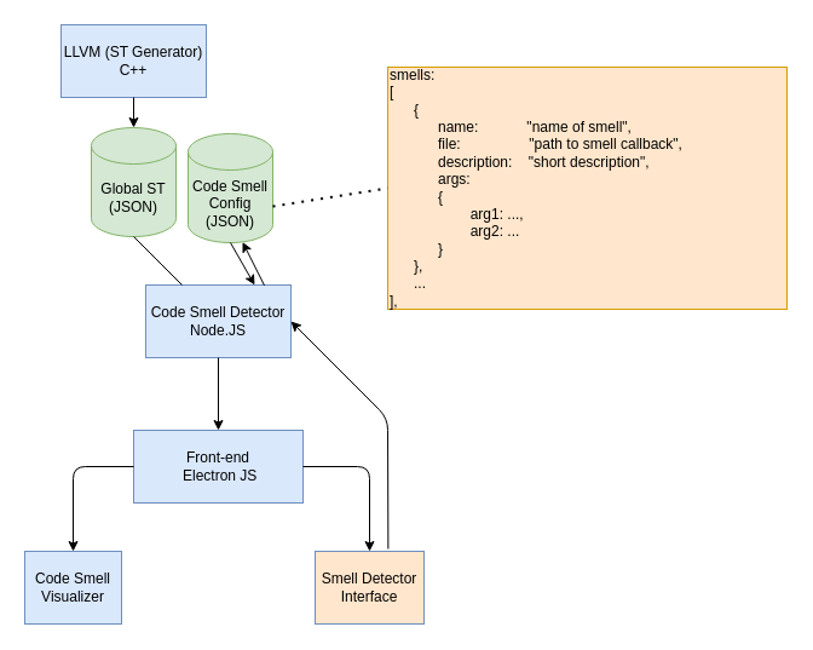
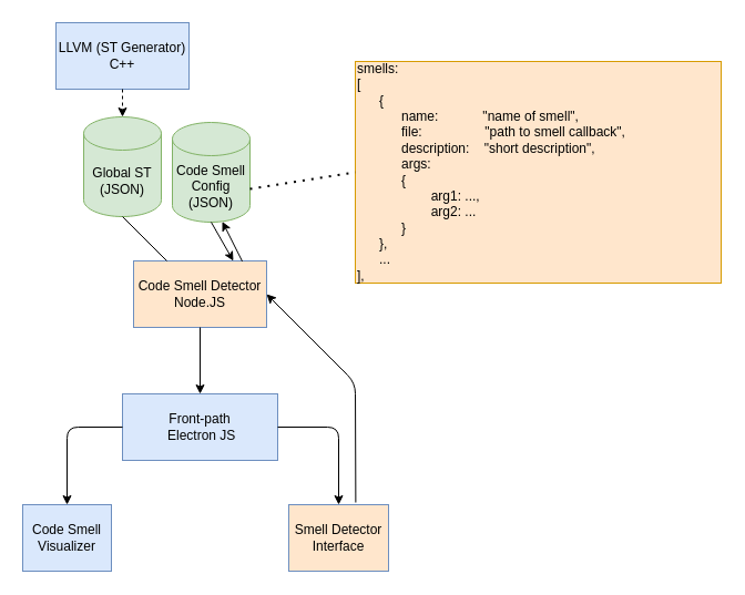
  <mxCell id="0" />
  <mxCell id="1" parent="0" />
  <mxCell id="2" value="LLVM (ST Generator)&lt;br&gt;C++" style="rounded=0;whiteSpace=wrap;html=1;fillColor=#dae8fc;strokeColor=#6c8ebf;" vertex="1" parent="1"><mxGeometry x="50" y="20" width="120" height="60" as="geometry" /></mxCell>
  <mxCell id="3" value="Global ST (JSON)" style="shape=cylinder3;whiteSpace=wrap;html=1;boundedLbl=1;backgroundOutline=1;size=15;fillColor=#d5e8d4;strokeColor=#82b366;" vertex="1" parent="1"><mxGeometry x="75" y="105" width="70" height="90" as="geometry" /></mxCell>
- <mxCell id="4" value="" style="endArrow=classic;html=1;exitX=0.5;exitY=1;exitDx=0;exitDy=0;" edge="1" parent="1" source="2" target="3"><mxGeometry width="50" height="50" relative="1" as="geometry"><mxPoint x="130" y="135" as="sourcePoint" /><mxPoint x="180" y="85" as="targetPoint" /></mxGeometry></mxCell>
+ <mxCell id="4" value="" style="endArrow=classic;html=1;exitX=0.5;exitY=1;exitDx=0;exitDy=0;dashed=1;" edge="1" parent="1" source="2" target="3"><mxGeometry width="50" height="50" relative="1" as="geometry"><mxPoint x="130" y="135" as="sourcePoint" /><mxPoint x="180" y="85" as="targetPoint" /></mxGeometry></mxCell>
  <mxCell id="5" value="Code Smell Config (JSON)" style="shape=cylinder3;whiteSpace=wrap;html=1;boundedLbl=1;backgroundOutline=1;size=15;fillColor=#d5e8d4;strokeColor=#82b366;" vertex="1" parent="1"><mxGeometry x="155" y="110" width="70" height="90" as="geometry" /></mxCell>
- <mxCell id="6" value="Code Smell Detector&lt;br&gt;Node.JS" style="rounded=0;whiteSpace=wrap;html=1;fillColor=#dae8fc;strokeColor=#6c8ebf;" vertex="1" parent="1"><mxGeometry x="120" y="235" width="120" height="60" as="geometry" /></mxCell>
+ <mxCell id="6" value="Code Smell Detector&lt;br&gt;Node.JS" style="rounded=0;whiteSpace=wrap;html=1;fillColor=#ffe6cc;strokeColor=#6c8ebf;" vertex="1" parent="1"><mxGeometry x="120" y="235" width="120" height="60" as="geometry" /></mxCell>
  <mxCell id="7" value="" style="endArrow=none;html=1;exitX=0.5;exitY=1;exitDx=0;exitDy=0;exitPerimeter=0;" edge="1" parent="1" source="3" target="6"><mxGeometry width="50" height="50" relative="1" as="geometry"><mxPoint x="120" y="215" as="sourcePoint" /><mxPoint x="220" y="165" as="targetPoint" /></mxGeometry></mxCell>
  <mxCell id="8" value="" style="endArrow=classic;html=1;exitX=0.5;exitY=1;exitDx=0;exitDy=0;exitPerimeter=0;entryX=0.75;entryY=0;entryDx=0;entryDy=0;" edge="1" parent="1" source="5" target="6"><mxGeometry width="50" height="50" relative="1" as="geometry"><mxPoint x="170" y="215" as="sourcePoint" /><mxPoint x="220" y="165" as="targetPoint" /></mxGeometry></mxCell>
  <mxCell id="9" value="smells:&lt;br&gt;[&amp;nbsp;&lt;br&gt;&amp;nbsp; &amp;nbsp; &amp;nbsp; {&lt;br&gt;&amp;nbsp; &amp;nbsp; &amp;nbsp; &amp;nbsp; &amp;nbsp; &amp;nbsp; name:&amp;nbsp; &amp;nbsp; &amp;nbsp; &amp;nbsp; &amp;nbsp; &amp;nbsp; &quot;name of smell&quot;,&lt;br&gt;&amp;nbsp; &amp;nbsp; &amp;nbsp; &amp;nbsp; &amp;nbsp; &amp;nbsp; file:&amp;nbsp; &amp;nbsp; &amp;nbsp; &amp;nbsp; &amp;nbsp; &amp;nbsp; &amp;nbsp; &amp;nbsp; &amp;nbsp;&quot;path to smell callback&quot;,&lt;br&gt;&amp;nbsp; &amp;nbsp; &amp;nbsp; &amp;nbsp; &amp;nbsp; &amp;nbsp; description:&amp;nbsp; &amp;nbsp; &quot;short description&quot;,&lt;br&gt;&amp;nbsp; &amp;nbsp; &amp;nbsp; &amp;nbsp; &amp;nbsp; &amp;nbsp; args:&amp;nbsp;&lt;br&gt;&amp;nbsp; &amp;nbsp; &amp;nbsp; &amp;nbsp; &amp;nbsp; &amp;nbsp; {&lt;br&gt;&amp;nbsp; &amp;nbsp; &amp;nbsp; &amp;nbsp; &amp;nbsp; &amp;nbsp; &amp;nbsp; &amp;nbsp; &amp;nbsp; &amp;nbsp; arg1: ...,&lt;br&gt;&amp;nbsp; &amp;nbsp; &amp;nbsp; &amp;nbsp; &amp;nbsp; &amp;nbsp; &amp;nbsp; &amp;nbsp; &amp;nbsp; &amp;nbsp; arg2: ...&lt;br&gt;&amp;nbsp; &amp;nbsp; &amp;nbsp; &amp;nbsp; &amp;nbsp; &amp;nbsp; }&lt;br&gt;&amp;nbsp; &amp;nbsp; &amp;nbsp; },&lt;br&gt;&amp;nbsp; &amp;nbsp; &amp;nbsp; ...&lt;br&gt;],&lt;br&gt;" style="rounded=0;whiteSpace=wrap;html=1;align=left;fillColor=#ffe6cc;strokeColor=#d79b00;" vertex="1" parent="1"><mxGeometry x="320" y="55" width="330" height="200" as="geometry" /></mxCell>
  <mxCell id="10" value="" style="endArrow=none;dashed=1;html=1;dashPattern=1 3;strokeWidth=2;exitX=1;exitY=0;exitDx=0;exitDy=60;exitPerimeter=0;entryX=0;entryY=0.5;entryDx=0;entryDy=0;" edge="1" parent="1" source="5" target="9"><mxGeometry width="50" height="50" relative="1" as="geometry"><mxPoint x="290" y="175" as="sourcePoint" /><mxPoint x="340" y="125" as="targetPoint" /></mxGeometry></mxCell>
- <mxCell id="11" value="Front-end&lt;br&gt;&amp;nbsp;Electron JS" style="rounded=0;whiteSpace=wrap;html=1;fillColor=#dae8fc;strokeColor=#6c8ebf;" vertex="1" parent="1"><mxGeometry x="110" y="355" width="140" height="60" as="geometry" /></mxCell>
+ <mxCell id="11" value="Front-path&lt;br&gt;&amp;nbsp;Electron JS" style="rounded=0;whiteSpace=wrap;html=1;fillColor=#dae8fc;strokeColor=#6c8ebf;" vertex="1" parent="1"><mxGeometry x="110" y="355" width="140" height="60" as="geometry" /></mxCell>
  <mxCell id="12" value="" style="endArrow=classic;html=1;entryX=0.643;entryY=0.994;entryDx=0;entryDy=0;entryPerimeter=0;exitX=0.817;exitY=0.006;exitDx=0;exitDy=0;exitPerimeter=0;" edge="1" parent="1" source="6" target="5"><mxGeometry width="50" height="50" relative="1" as="geometry"><mxPoint x="220" y="235" as="sourcePoint" /><mxPoint x="260" y="205" as="targetPoint" /></mxGeometry></mxCell>
  <mxCell id="13" value="" style="endArrow=classic;html=1;entryX=0.5;entryY=0;entryDx=0;entryDy=0;exitX=0.5;exitY=1;exitDx=0;exitDy=0;" edge="1" parent="1" source="6" target="11"><mxGeometry width="50" height="50" relative="1" as="geometry"><mxPoint x="340" y="205" as="sourcePoint" /><mxPoint x="390" y="155" as="targetPoint" /></mxGeometry></mxCell>
  <mxCell id="14" value="Code Smell Visualizer" style="rounded=0;whiteSpace=wrap;html=1;fillColor=#dae8fc;strokeColor=#6c8ebf;" vertex="1" parent="1"><mxGeometry x="20" y="455" width="80" height="60" as="geometry" /></mxCell>
  <mxCell id="15" value="" style="endArrow=classic;html=1;entryX=0.5;entryY=0;entryDx=0;entryDy=0;exitX=0;exitY=0.5;exitDx=0;exitDy=0;" edge="1" parent="1" source="11" target="14"><mxGeometry width="50" height="50" relative="1" as="geometry"><mxPoint x="320" y="395" as="sourcePoint" /><mxPoint x="370" y="345" as="targetPoint" /><Array as="points"><mxPoint x="60" y="385" /></Array></mxGeometry></mxCell>
  <mxCell id="16" value="Smell Detector Interface" style="rounded=0;whiteSpace=wrap;html=1;fillColor=#ffe6cc;strokeColor=#6c8ebf;" vertex="1" parent="1"><mxGeometry x="260" y="455" width="90" height="60" as="geometry" /></mxCell>
  <mxCell id="17" value="" style="endArrow=classic;html=1;exitX=1;exitY=0.5;exitDx=0;exitDy=0;entryX=0.5;entryY=0;entryDx=0;entryDy=0;" edge="1" parent="1" source="11" target="16"><mxGeometry width="50" height="50" relative="1" as="geometry"><mxPoint x="320" y="435" as="sourcePoint" /><mxPoint x="370" y="385" as="targetPoint" /><Array as="points"><mxPoint x="305" y="385" /></Array></mxGeometry></mxCell>
  <mxCell id="18" value="" style="endArrow=classic;html=1;exitX=0.671;exitY=-0.033;exitDx=0;exitDy=0;exitPerimeter=0;entryX=1;entryY=0.5;entryDx=0;entryDy=0;" edge="1" parent="1" source="16" target="6"><mxGeometry width="50" height="50" relative="1" as="geometry"><mxPoint x="310" y="435" as="sourcePoint" /><mxPoint x="360" y="385" as="targetPoint" /><Array as="points"><mxPoint x="320" y="345" /></Array></mxGeometry></mxCell>
